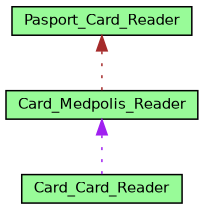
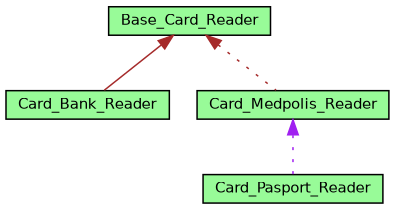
  digraph {
    node [color=black fillcolor=palegreen fontname=Helvetica fontsize=10 shape=record style=filled]
    edge [color=brown dir=back fontname=Helvetica fontsize=10 labelfontname=Helvetica labelfontsize=10 style=dotted]
-   n1 [fontcolor=black height=0.2 label=Pasport_Card_Reader width=0.4]
+   n1 [fontcolor=black height=0.2 label=Base_Card_Reader width=0.4]
+   n2 [height=0.2 label=Card_Bank_Reader width=0.4]
    n3 [height=0.2 label=Card_Medpolis_Reader width=0.4]
-   n4 [height=0.2 label=Card_Card_Reader width=0.4]
+   n4 [height=0.2 label=Card_Pasport_Reader width=0.4]
+   n1 -> n2 [style=solid]
    n1 -> n3
    n3 -> n4 [color=purple]
  }
